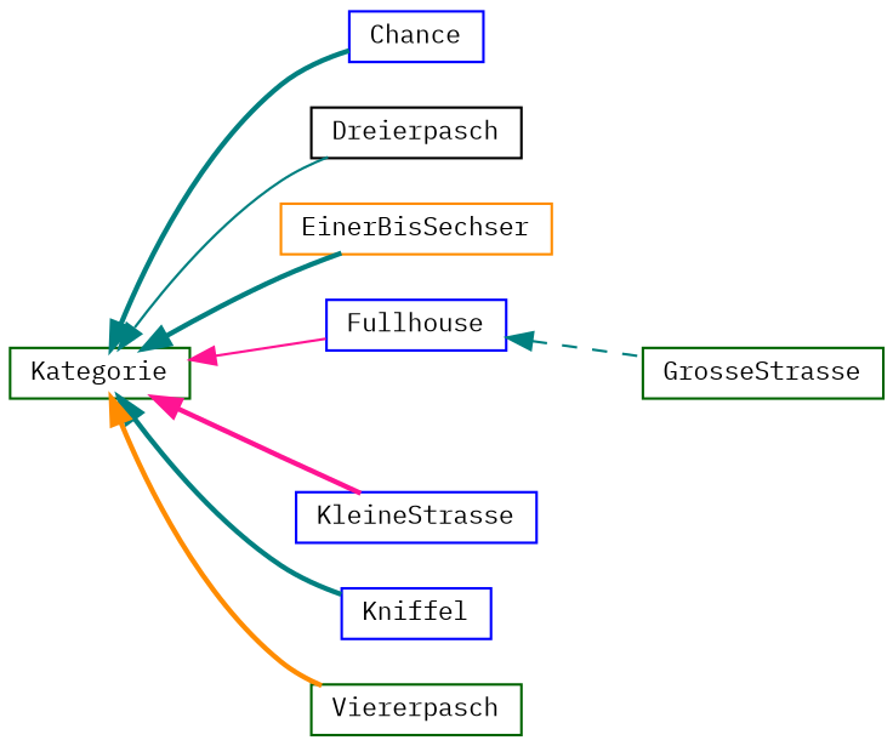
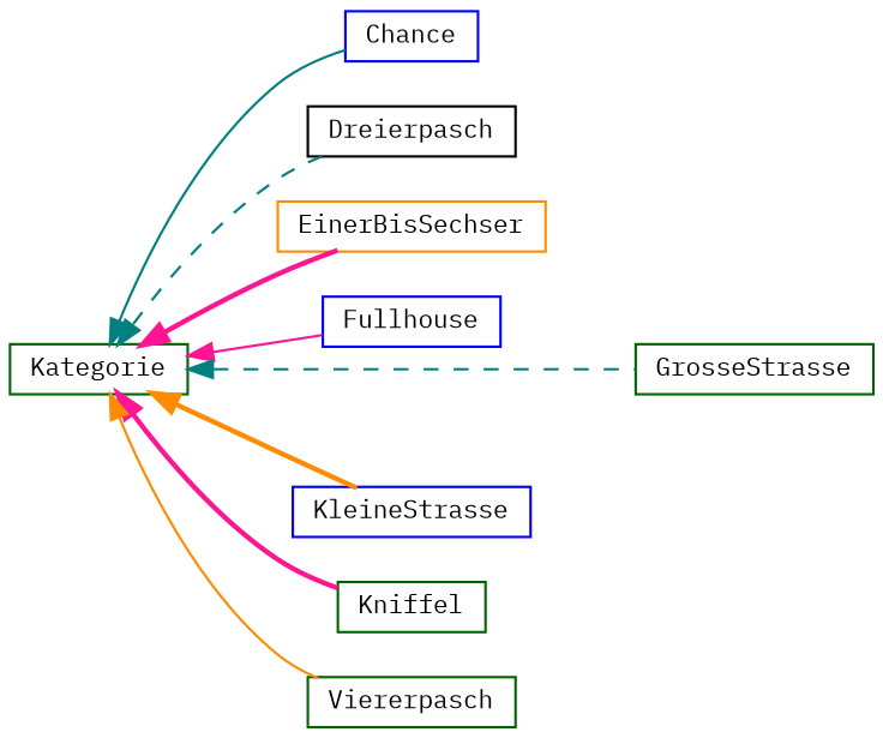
  digraph {
    fontname="IBM Plex Mono"
    rankdir=LR
    node [color=darkgreen fillcolor=white fontname="IBM Plex Mono" fontsize=10 shape=record style=filled]
    edge [color=teal dir=back fontname="IBM Plex Mono" fontsize=10 labelfontname=Helvetica labelfontsize=10 style=solid]
    n1 [height=0.2 label=Kategorie width=0.4]
    n2 [color=blue height=0.2 label=Chance width=0.4]
    n3 [color=black height=0.2 label=Dreierpasch width=0.4]
    n4 [color=darkorange height=0.2 label=EinerBisSechser width=0.4]
    n5 [color=blue height=0.2 label=Fullhouse width=0.4]
    n6 [height=0.2 label=GrosseStrasse width=0.4]
    n7 [color=blue height=0.2 label=KleineStrasse width=0.4]
-   n8 [color=blue height=0.2 label=Kniffel width=0.4]
+   n8 [height=0.2 label=Kniffel width=0.4]
    n9 [height=0.2 label=Viererpasch width=0.4]
-   n1 -> n2 [style=bold]
-   n1 -> n3
-   n1 -> n4 [style=bold]
+   n1 -> n2
+   n1 -> n3 [style=dashed]
+   n1 -> n4 [color=deeppink style=bold]
    n1 -> n5 [color=deeppink]
-   n5 -> n6 [style=dashed]
-   n1 -> n7 [color=deeppink style=bold]
-   n1 -> n8 [style=bold]
-   n1 -> n9 [color=darkorange style=bold]
+   n1 -> n6 [style=dashed]
+   n1 -> n7 [color=darkorange style=bold]
+   n1 -> n8 [color=deeppink style=bold]
+   n1 -> n9 [color=darkorange]
  }
